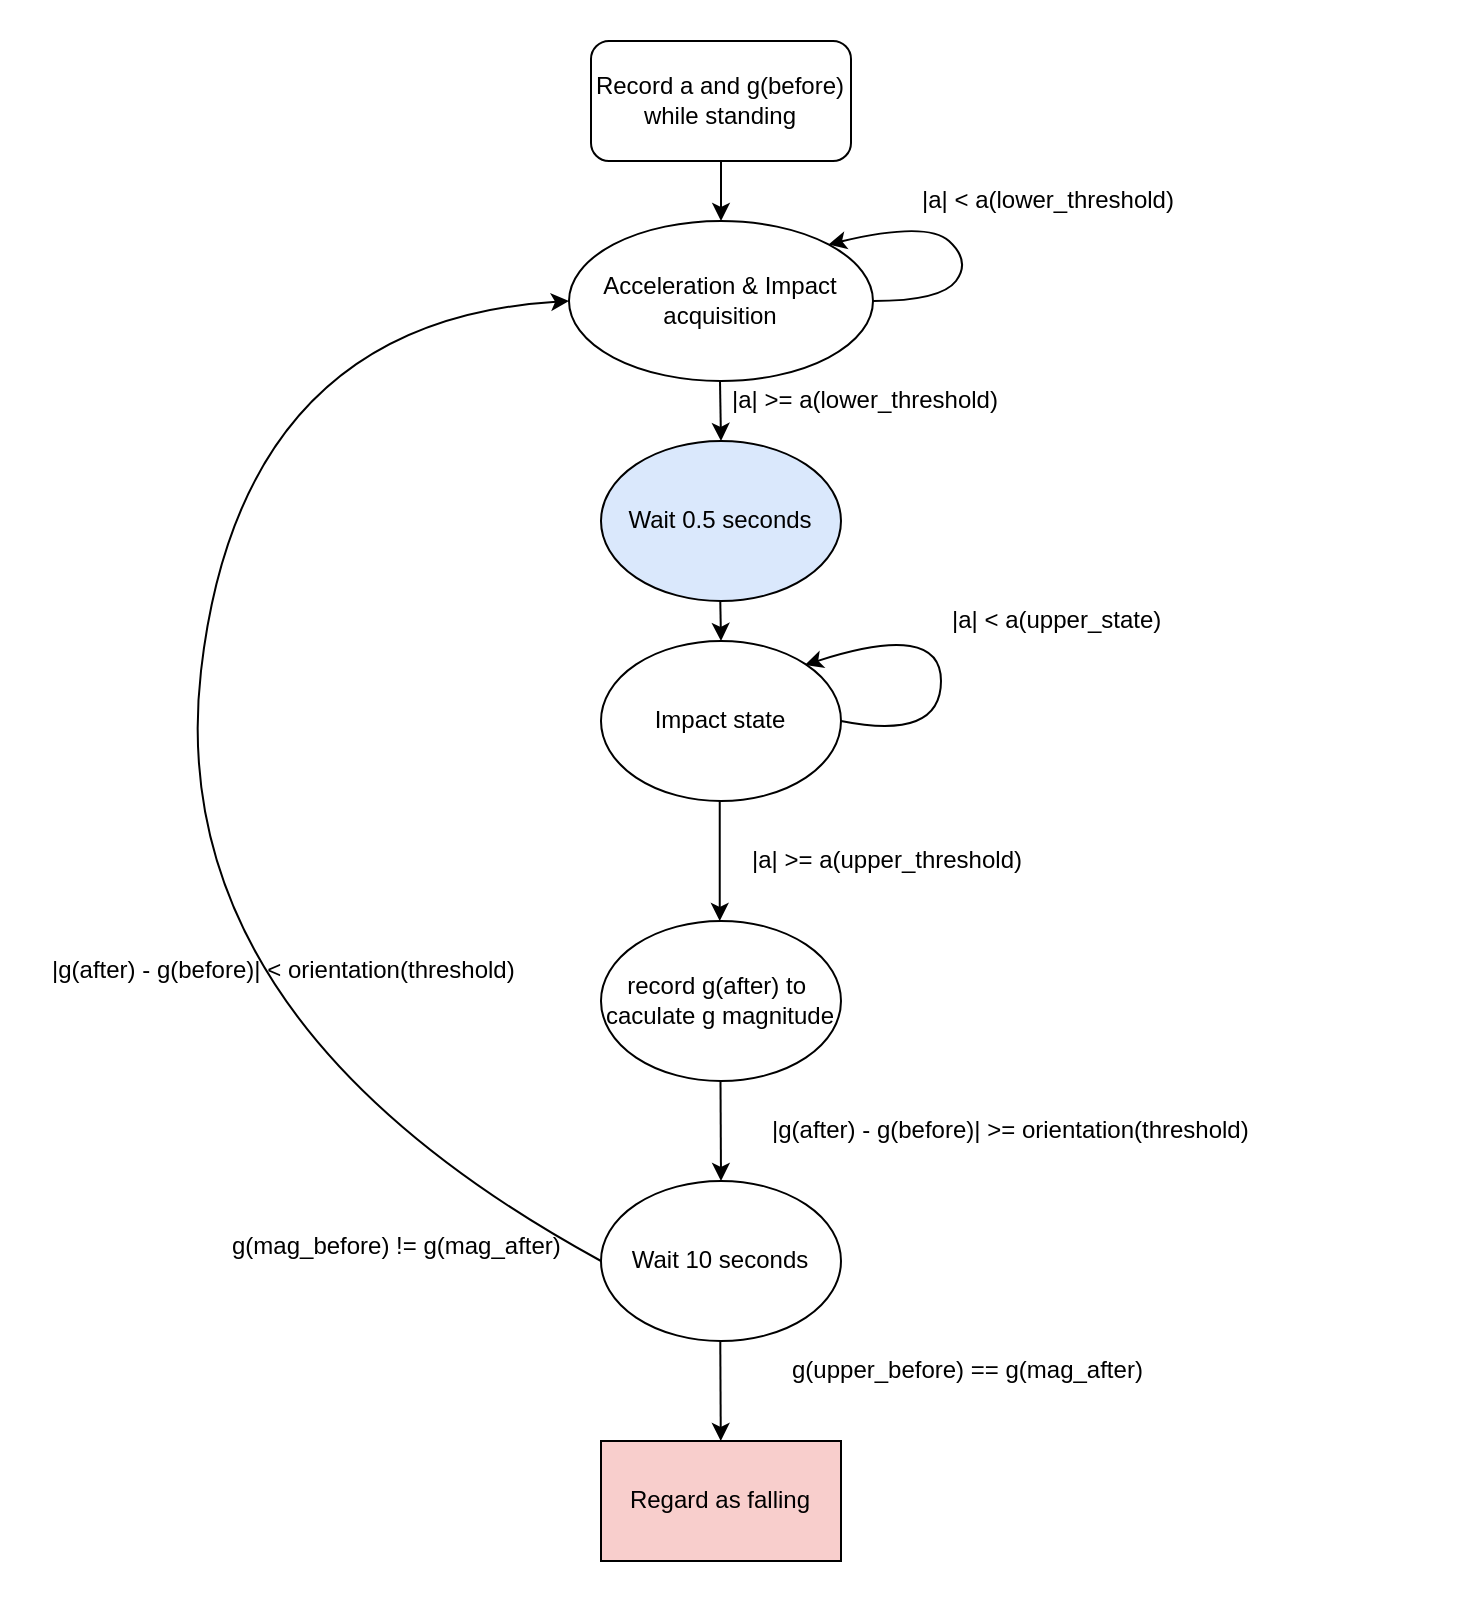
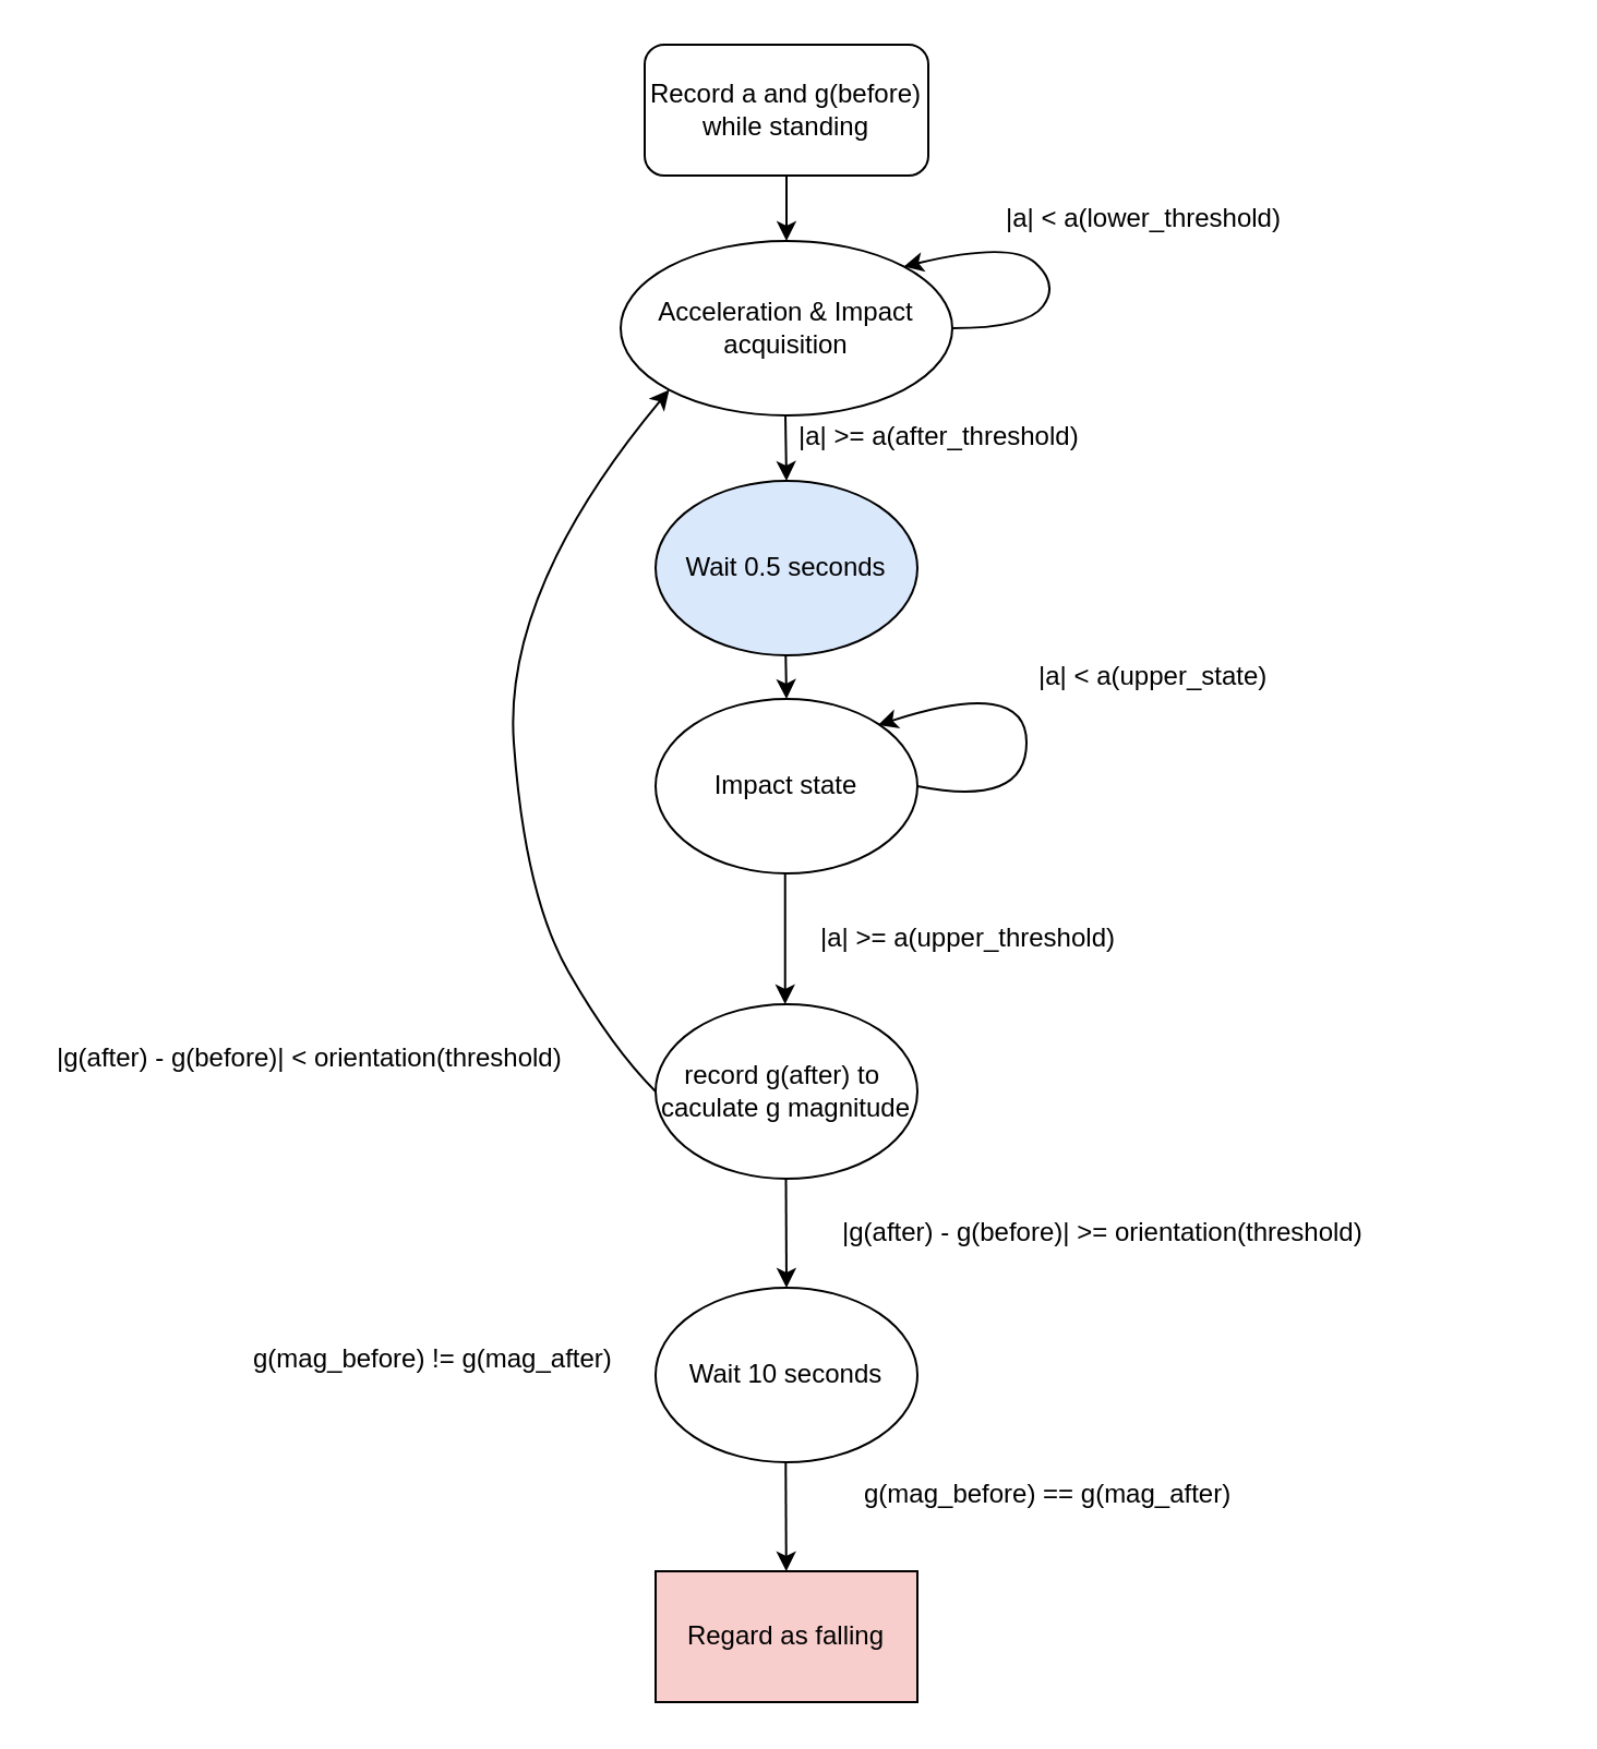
  <mxCell id="0" />
  <mxCell id="1" parent="0" />
  <mxCell id="2" value="Record a and g(before) while standing" style="whiteSpace=wrap;html=1;rounded=1;" vertex="1" parent="1"><mxGeometry x="295" y="20" width="130" height="60" as="geometry" /></mxCell>
  <mxCell id="3" value="Acceleration &amp;amp; Impact&lt;br&gt;acquisition" style="ellipse;whiteSpace=wrap;html=1;" vertex="1" parent="1"><mxGeometry x="284" y="110" width="152" height="80" as="geometry" /></mxCell>
  <mxCell id="4" value="Wait 0.5 seconds" style="ellipse;whiteSpace=wrap;html=1;fillColor=#dae8fc;" vertex="1" parent="1"><mxGeometry x="300" y="220" width="120" height="80" as="geometry" /></mxCell>
  <mxCell id="5" value="Impact state" style="ellipse;whiteSpace=wrap;html=1;" vertex="1" parent="1"><mxGeometry x="300" y="320" width="120" height="80" as="geometry" /></mxCell>
  <mxCell id="6" value="" style="endArrow=classic;html=1;rounded=0;exitX=0.5;exitY=1;exitDx=0;exitDy=0;" edge="1" parent="1" source="2"><mxGeometry width="50" height="50" relative="1" as="geometry"><mxPoint x="320" y="220" as="sourcePoint" /><mxPoint x="360" y="110" as="targetPoint" /></mxGeometry></mxCell>
  <mxCell id="7" value="" style="endArrow=classic;html=1;rounded=0;exitX=0.5;exitY=1;exitDx=0;exitDy=0;" edge="1" parent="1"><mxGeometry width="50" height="50" relative="1" as="geometry"><mxPoint x="359.5" y="190" as="sourcePoint" /><mxPoint x="360" y="220" as="targetPoint" /></mxGeometry></mxCell>
  <mxCell id="8" value="" style="endArrow=classic;html=1;rounded=0;exitX=0.5;exitY=1;exitDx=0;exitDy=0;" edge="1" parent="1"><mxGeometry width="50" height="50" relative="1" as="geometry"><mxPoint x="359.64" y="300" as="sourcePoint" /><mxPoint x="360" y="320" as="targetPoint" /></mxGeometry></mxCell>
  <mxCell id="9" value="" style="endArrow=classic;html=1;rounded=0;exitX=0.5;exitY=1;exitDx=0;exitDy=0;entryX=0.5;entryY=0;entryDx=0;entryDy=0;" edge="1" parent="1"><mxGeometry width="50" height="50" relative="1" as="geometry"><mxPoint x="359.37" y="400" as="sourcePoint" /><mxPoint x="359.37" y="460" as="targetPoint" /></mxGeometry></mxCell>
  <mxCell id="10" value="" style="curved=1;endArrow=classic;html=1;rounded=0;entryX=1;entryY=0;entryDx=0;entryDy=0;exitX=1;exitY=0.5;exitDx=0;exitDy=0;" edge="1" parent="1" source="3" target="3"><mxGeometry width="50" height="50" relative="1" as="geometry"><mxPoint x="430" y="160" as="sourcePoint" /><mxPoint x="450" y="120" as="targetPoint" /><Array as="points"><mxPoint x="470" y="150" /><mxPoint x="485" y="130" /><mxPoint x="463" y="110" /></Array></mxGeometry></mxCell>
  <mxCell id="11" value="|a| &amp;lt; a(lower_threshold)" style="text;strokeColor=none;fillColor=none;align=left;verticalAlign=middle;spacingLeft=4;spacingRight=4;overflow=hidden;points=[[0,0.5],[1,0.5]];portConstraint=eastwest;rotatable=0;whiteSpace=wrap;html=1;" vertex="1" parent="1"><mxGeometry x="455" y="70" width="150" height="60" as="geometry" /></mxCell>
- <mxCell id="12" value="|a| &amp;gt;= a(lower_threshold)" style="text;strokeColor=none;fillColor=none;align=left;verticalAlign=middle;spacingLeft=4;spacingRight=4;overflow=hidden;points=[[0,0.5],[1,0.5]];portConstraint=eastwest;rotatable=0;whiteSpace=wrap;html=1;" vertex="1" parent="1"><mxGeometry x="360" y="170" width="150" height="60" as="geometry" /></mxCell>
+ <mxCell id="12" value="|a| &amp;gt;= a(after_threshold)" style="text;strokeColor=none;fillColor=none;align=left;verticalAlign=middle;spacingLeft=4;spacingRight=4;overflow=hidden;points=[[0,0.5],[1,0.5]];portConstraint=eastwest;rotatable=0;whiteSpace=wrap;html=1;" vertex="1" parent="1"><mxGeometry x="360" y="170" width="150" height="60" as="geometry" /></mxCell>
  <mxCell id="13" value="|a| &amp;lt; a(upper_state)" style="text;strokeColor=none;fillColor=none;align=left;verticalAlign=middle;spacingLeft=4;spacingRight=4;overflow=hidden;points=[[0,0.5],[1,0.5]];portConstraint=eastwest;rotatable=0;whiteSpace=wrap;html=1;" vertex="1" parent="1"><mxGeometry x="470" y="280" width="150" height="60" as="geometry" /></mxCell>
  <mxCell id="14" value="" style="curved=1;endArrow=classic;html=1;rounded=0;entryX=1;entryY=0;entryDx=0;entryDy=0;exitX=1;exitY=0.5;exitDx=0;exitDy=0;" edge="1" parent="1"><mxGeometry width="50" height="50" relative="1" as="geometry"><mxPoint x="420" y="360" as="sourcePoint" /><mxPoint x="402" y="332" as="targetPoint" /><Array as="points"><mxPoint x="470" y="370" /><mxPoint x="470" y="310" /></Array></mxGeometry></mxCell>
  <mxCell id="15" value="record g(after) to&amp;nbsp;&lt;br&gt;caculate g magnitude" style="ellipse;whiteSpace=wrap;html=1;" vertex="1" parent="1"><mxGeometry x="300" y="460" width="120" height="80" as="geometry" /></mxCell>
  <mxCell id="16" value="|a| &amp;gt;= a(upper_threshold)" style="text;strokeColor=none;fillColor=none;align=left;verticalAlign=middle;spacingLeft=4;spacingRight=4;overflow=hidden;points=[[0,0.5],[1,0.5]];portConstraint=eastwest;rotatable=0;whiteSpace=wrap;html=1;" vertex="1" parent="1"><mxGeometry x="370" y="400" width="150" height="60" as="geometry" /></mxCell>
  <mxCell id="17" value="" style="endArrow=classic;html=1;rounded=0;exitX=0.5;exitY=1;exitDx=0;exitDy=0;" edge="1" parent="1"><mxGeometry width="50" height="50" relative="1" as="geometry"><mxPoint x="359.75" y="540" as="sourcePoint" /><mxPoint x="360" y="590" as="targetPoint" /></mxGeometry></mxCell>
  <mxCell id="18" value="Wait 10 seconds" style="ellipse;whiteSpace=wrap;html=1;" vertex="1" parent="1"><mxGeometry x="300" y="590" width="120" height="80" as="geometry" /></mxCell>
  <mxCell id="19" value="Regard as falling" style="rounded=0;whiteSpace=wrap;html=1;fillColor=#f8cecc;" vertex="1" parent="1"><mxGeometry x="300" y="720" width="120" height="60" as="geometry" /></mxCell>
  <mxCell id="20" value="" style="endArrow=classic;html=1;rounded=0;exitX=0.5;exitY=1;exitDx=0;exitDy=0;" edge="1" parent="1"><mxGeometry width="50" height="50" relative="1" as="geometry"><mxPoint x="359.64" y="670" as="sourcePoint" /><mxPoint x="359.89" y="720" as="targetPoint" /></mxGeometry></mxCell>
  <mxCell id="21" value="|g(after) - g(before)| &amp;gt;= orientation(threshold)" style="text;strokeColor=none;fillColor=none;align=left;verticalAlign=middle;spacingLeft=4;spacingRight=4;overflow=hidden;points=[[0,0.5],[1,0.5]];portConstraint=eastwest;rotatable=0;whiteSpace=wrap;html=1;" vertex="1" parent="1"><mxGeometry x="380" y="530" width="320" height="70" as="geometry" /></mxCell>
- <mxCell id="22" value="g(upper_before) == g(mag_after)" style="text;strokeColor=none;fillColor=none;align=left;verticalAlign=middle;spacingLeft=4;spacingRight=4;overflow=hidden;points=[[0,0.5],[1,0.5]];portConstraint=eastwest;rotatable=0;whiteSpace=wrap;html=1;" vertex="1" parent="1"><mxGeometry x="390" y="650" width="320" height="70" as="geometry" /></mxCell>
- <mxCell id="23" value="" style="curved=1;endArrow=classic;html=1;rounded=0;entryX=0;entryY=0.5;entryDx=0;entryDy=0;exitX=0;exitY=0.5;exitDx=0;exitDy=0;" edge="1" parent="1" source="18" target="3"><mxGeometry width="50" height="50" relative="1" as="geometry"><mxPoint x="200" y="440" as="sourcePoint" /><mxPoint x="250" y="390" as="targetPoint" /><Array as="points"><mxPoint x="80" y="510" /><mxPoint x="120" y="160" /></Array></mxGeometry></mxCell>
+ <mxCell id="22" value="g(mag_before) == g(mag_after)" style="text;strokeColor=none;fillColor=none;align=left;verticalAlign=middle;spacingLeft=4;spacingRight=4;overflow=hidden;points=[[0,0.5],[1,0.5]];portConstraint=eastwest;rotatable=0;whiteSpace=wrap;html=1;" vertex="1" parent="1"><mxGeometry x="390" y="650" width="320" height="70" as="geometry" /></mxCell>
  <mxCell id="24" value="g(mag_before) != g(mag_after)" style="text;strokeColor=none;fillColor=none;align=left;verticalAlign=middle;spacingLeft=4;spacingRight=4;overflow=hidden;points=[[0,0.5],[1,0.5]];portConstraint=eastwest;rotatable=0;whiteSpace=wrap;html=1;" vertex="1" parent="1"><mxGeometry x="110" y="595" width="210" height="55" as="geometry" /></mxCell>
+ <mxCell id="25" value="" style="curved=1;endArrow=classic;html=1;rounded=0;exitX=0;exitY=0.5;exitDx=0;exitDy=0;entryX=0;entryY=1;entryDx=0;entryDy=0;" edge="1" parent="1" source="15" target="3"><mxGeometry width="50" height="50" relative="1" as="geometry"><mxPoint x="230" y="480" as="sourcePoint" /><mxPoint x="280" y="430" as="targetPoint" /><Array as="points"><mxPoint x="280" y="480" /><mxPoint x="240" y="410" /><mxPoint x="230" y="270" /></Array></mxGeometry></mxCell>
  <mxCell id="26" value="|g(after) - g(before)| &amp;lt; orientation(threshold)" style="text;strokeColor=none;fillColor=none;align=left;verticalAlign=middle;spacingLeft=4;spacingRight=4;overflow=hidden;points=[[0,0.5],[1,0.5]];portConstraint=eastwest;rotatable=0;whiteSpace=wrap;html=1;rounded=1;" vertex="1" parent="1"><mxGeometry x="20" y="440" width="250" height="90" as="geometry" /></mxCell>
